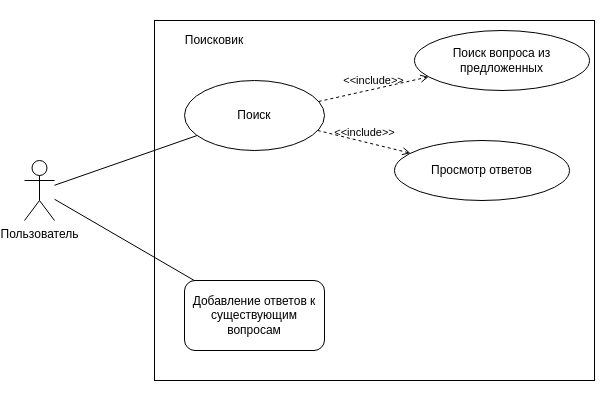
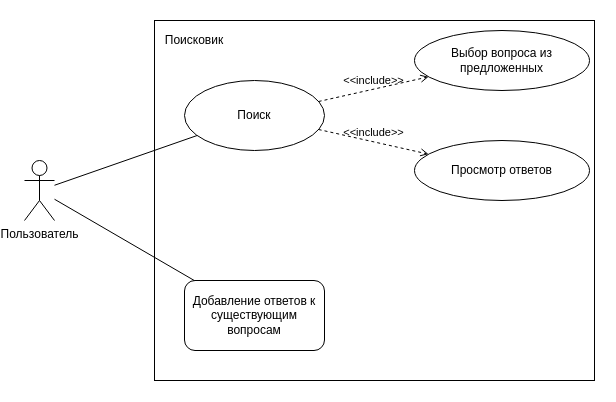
  <mxCell id="0" />
  <mxCell id="1" parent="0" />
  <mxCell id="2" value="Пользователь" style="shape=umlActor;verticalLabelPosition=bottom;verticalAlign=top;html=1;outlineConnect=0;" vertex="1" parent="1"><mxGeometry x="20" y="160" width="30" height="60" as="geometry" /></mxCell>
  <mxCell id="3" value="" style="rounded=0;whiteSpace=wrap;html=1;" vertex="1" parent="1"><mxGeometry x="150" y="20" width="440" height="360" as="geometry" /></mxCell>
- <mxCell id="4" value="Поисковик" style="text;html=1;strokeColor=none;fillColor=none;align=center;verticalAlign=middle;whiteSpace=wrap;rounded=0;" vertex="1" parent="1"><mxGeometry x="190" y="30" width="40" height="20" as="geometry" /></mxCell>
+ <mxCell id="4" value="Поисковик" style="text;html=1;strokeColor=none;fillColor=none;align=center;verticalAlign=middle;whiteSpace=wrap;rounded=0;" vertex="1" parent="1"><mxGeometry x="170" y="30" width="40" height="20" as="geometry" /></mxCell>
  <mxCell id="5" value="Поиск" style="ellipse;whiteSpace=wrap;html=1;" vertex="1" parent="1"><mxGeometry x="180" y="80" width="140" height="70" as="geometry" /></mxCell>
- <mxCell id="6" value="Поиск вопроса из предложенных" style="ellipse;whiteSpace=wrap;html=1;" vertex="1" parent="1"><mxGeometry x="410" y="30" width="175" height="60" as="geometry" /></mxCell>
+ <mxCell id="6" value="Выбор вопроса из предложенных" style="ellipse;whiteSpace=wrap;html=1;" vertex="1" parent="1"><mxGeometry x="410" y="30" width="175" height="60" as="geometry" /></mxCell>
  <mxCell id="7" value="&amp;lt;&amp;lt;include&amp;gt;&amp;gt;" style="html=1;verticalAlign=bottom;labelBackgroundColor=none;endArrow=open;endFill=0;dashed=1;" edge="1" parent="1" source="5" target="6"><mxGeometry width="160" relative="1" as="geometry"><mxPoint x="290" y="150" as="sourcePoint" /><mxPoint x="450" y="150" as="targetPoint" /></mxGeometry></mxCell>
- <mxCell id="8" value="Просмотр ответов" style="ellipse;whiteSpace=wrap;html=1;" vertex="1" parent="1"><mxGeometry x="390" y="140" width="175" height="60" as="geometry" /></mxCell>
+ <mxCell id="8" value="Просмотр ответов" style="ellipse;whiteSpace=wrap;html=1;" vertex="1" parent="1"><mxGeometry x="410" y="140" width="175" height="60" as="geometry" /></mxCell>
  <mxCell id="9" value="&amp;lt;&amp;lt;include&amp;gt;&amp;gt;" style="html=1;verticalAlign=bottom;labelBackgroundColor=none;endArrow=open;endFill=0;dashed=1;" edge="1" parent="1" source="5" target="8"><mxGeometry width="160" relative="1" as="geometry"><mxPoint x="305.961" y="109.179" as="sourcePoint" /><mxPoint x="431.398" y="84.806" as="targetPoint" /></mxGeometry></mxCell>
  <mxCell id="10" value="Добавление ответов к существующим вопросам" style="whiteSpace=wrap;html=1;rounded=1;" vertex="1" parent="1"><mxGeometry x="180" y="280" width="140" height="70" as="geometry" /></mxCell>
  <mxCell id="11" value="" style="endArrow=none;html=1;" edge="1" parent="1" source="2" target="5"><mxGeometry width="50" height="50" relative="1" as="geometry"><mxPoint x="310" y="190" as="sourcePoint" /><mxPoint x="360" y="140" as="targetPoint" /></mxGeometry></mxCell>
  <mxCell id="12" value="" style="endArrow=none;html=1;" edge="1" parent="1" source="2" target="10"><mxGeometry width="50" height="50" relative="1" as="geometry"><mxPoint x="310" y="190" as="sourcePoint" /><mxPoint x="360" y="140" as="targetPoint" /></mxGeometry></mxCell>
